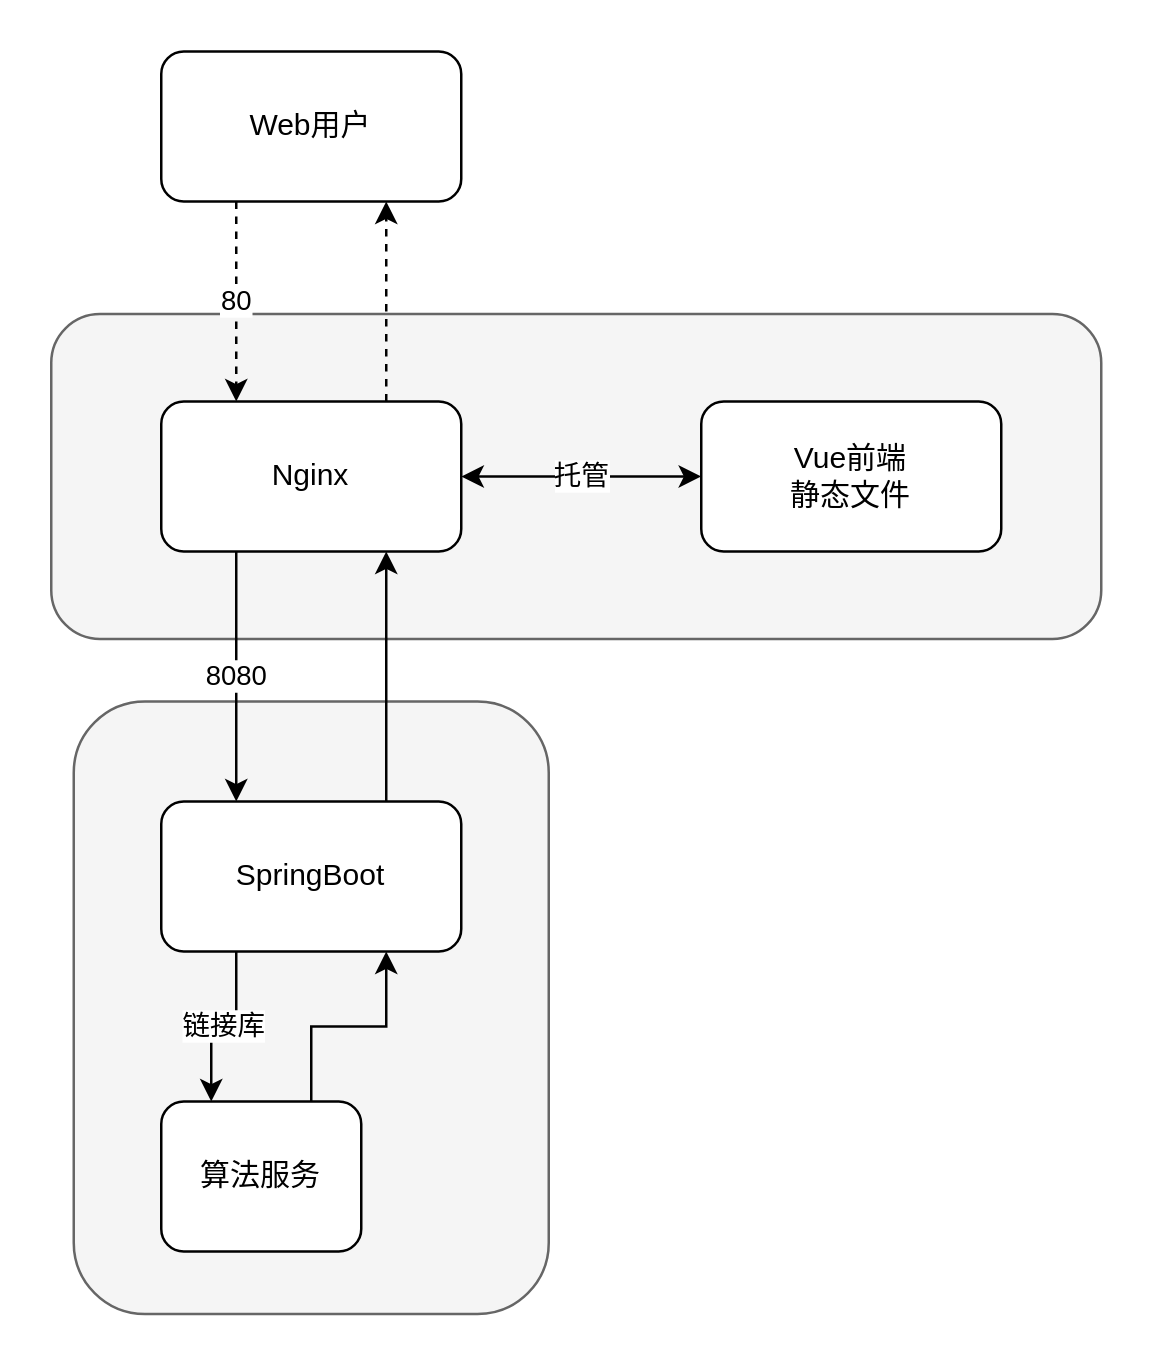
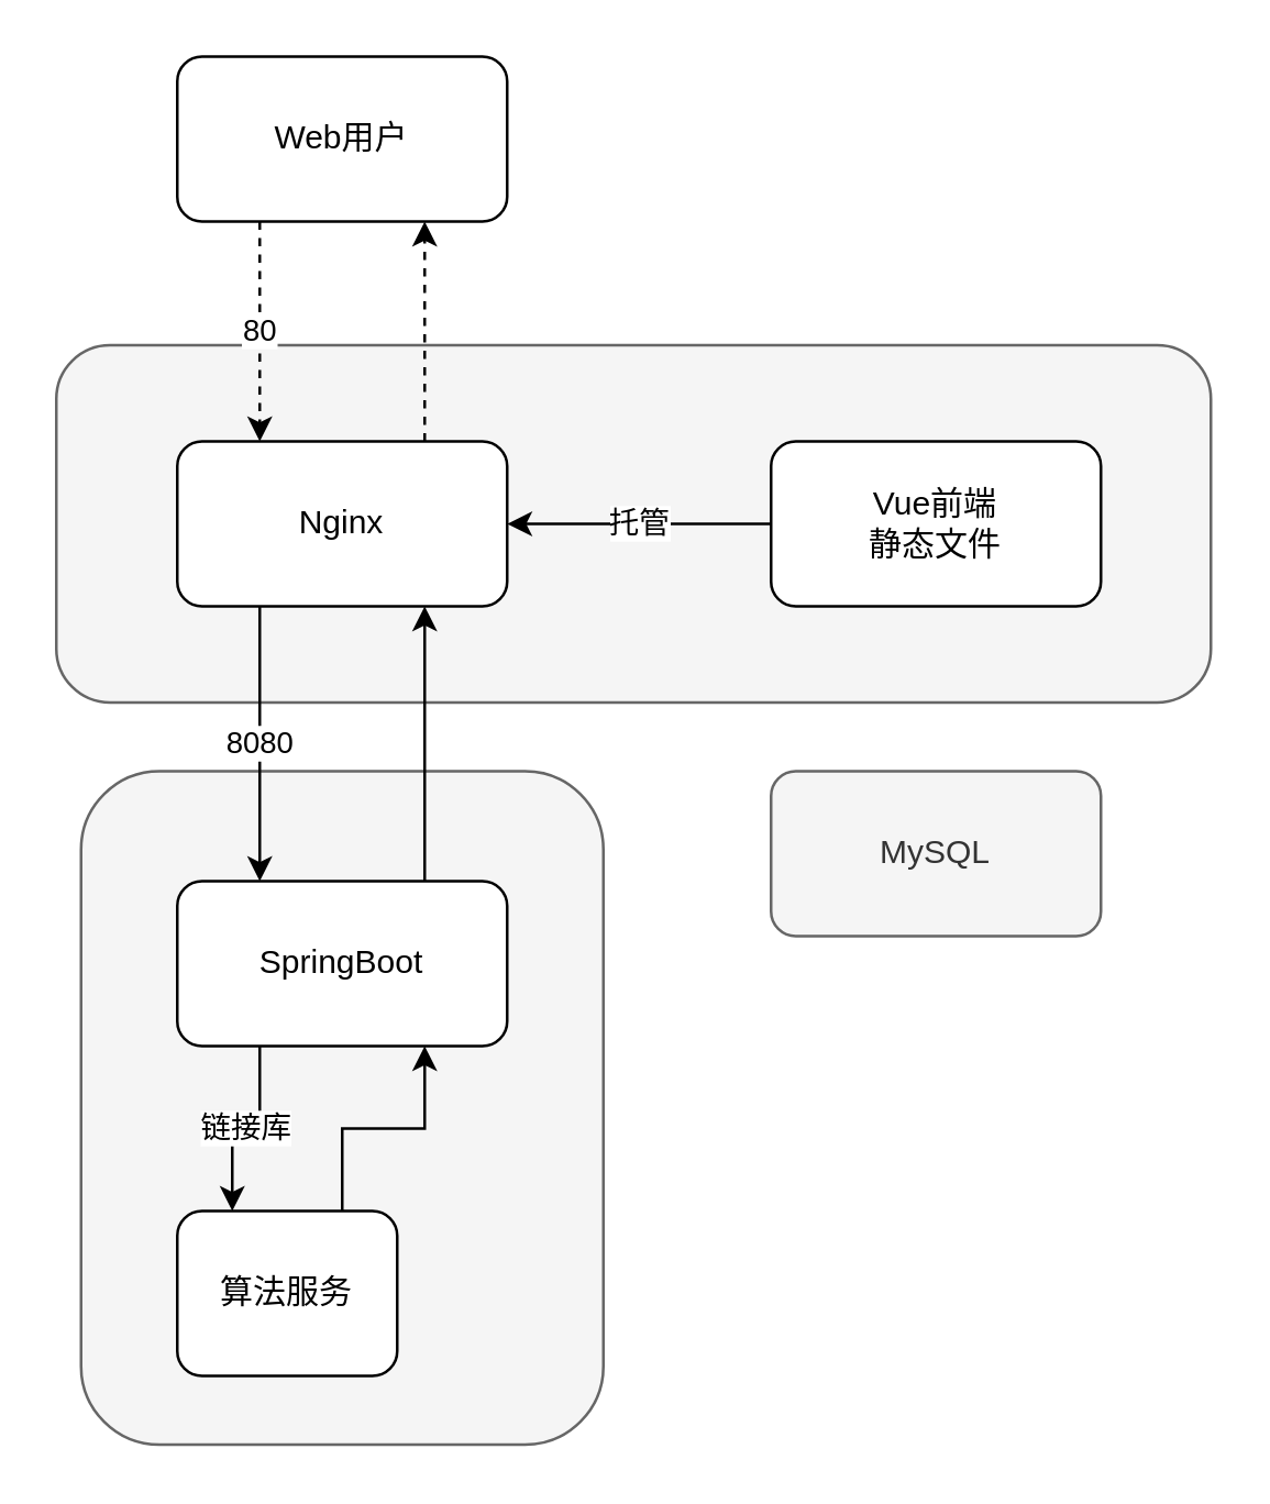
  <mxCell id="0" />
  <mxCell id="1" parent="0" />
  <mxCell id="2" value="" style="rounded=1;whiteSpace=wrap;html=1;fillColor=#f5f5f5;fontColor=#333333;strokeColor=#666666;align=center;labelPosition=center;verticalLabelPosition=middle;verticalAlign=middle;" vertex="1" parent="1"><mxGeometry x="29" y="280" width="190" height="245" as="geometry" /></mxCell>
  <mxCell id="3" value="" style="rounded=1;whiteSpace=wrap;html=1;fillColor=#f5f5f5;fontColor=#333333;strokeColor=#666666;align=center;labelPosition=center;verticalLabelPosition=middle;verticalAlign=middle;" vertex="1" parent="1"><mxGeometry x="20" y="125" width="420" height="130" as="geometry" /></mxCell>
  <mxCell id="4" value="80" style="edgeStyle=orthogonalEdgeStyle;rounded=0;orthogonalLoop=1;jettySize=auto;html=1;exitX=0.25;exitY=1;exitDx=0;exitDy=0;entryX=0.25;entryY=0;entryDx=0;entryDy=0;dashed=1;" edge="1" parent="1" source="5" target="8"><mxGeometry relative="1" as="geometry" /></mxCell>
  <mxCell id="5" value="Web用户" style="rounded=1;whiteSpace=wrap;html=1;" parent="1" vertex="1"><mxGeometry x="64" y="20" width="120" height="60" as="geometry" /></mxCell>
  <mxCell id="6" style="edgeStyle=orthogonalEdgeStyle;rounded=0;orthogonalLoop=1;jettySize=auto;html=1;exitX=0.75;exitY=0;exitDx=0;exitDy=0;entryX=0.75;entryY=1;entryDx=0;entryDy=0;dashed=1;" edge="1" parent="1" source="8" target="5"><mxGeometry relative="1" as="geometry" /></mxCell>
  <mxCell id="7" value="8080" style="edgeStyle=orthogonalEdgeStyle;rounded=0;orthogonalLoop=1;jettySize=auto;html=1;exitX=0.25;exitY=1;exitDx=0;exitDy=0;entryX=0.25;entryY=0;entryDx=0;entryDy=0;" edge="1" parent="1" source="8" target="13"><mxGeometry relative="1" as="geometry" /></mxCell>
  <mxCell id="8" value="Nginx" style="rounded=1;whiteSpace=wrap;html=1;" parent="1" vertex="1"><mxGeometry x="64" y="160" width="120" height="60" as="geometry" /></mxCell>
  <mxCell id="9" value="Vue前端&lt;br&gt;静态文件" style="rounded=1;whiteSpace=wrap;html=1;" parent="1" vertex="1"><mxGeometry x="280" y="160" width="120" height="60" as="geometry" /></mxCell>
- <mxCell id="10" value="托管" style="endArrow=classic;startArrow=classic;html=1;rounded=0;entryX=0;entryY=0.5;entryDx=0;entryDy=0;exitX=1;exitY=0.5;exitDx=0;exitDy=0;" edge="1" parent="1" source="8" target="9"><mxGeometry width="50" height="50" relative="1" as="geometry"><mxPoint x="100" y="240" as="sourcePoint" /><mxPoint x="150" y="190" as="targetPoint" /></mxGeometry></mxCell>
+ <mxCell id="10" value="托管" style="endArrow=none;startArrow=classic;html=1;rounded=0;entryX=0;entryY=0.5;entryDx=0;entryDy=0;exitX=1;exitY=0.5;exitDx=0;exitDy=0;" edge="1" parent="1" source="8" target="9"><mxGeometry width="50" height="50" relative="1" as="geometry"><mxPoint x="100" y="240" as="sourcePoint" /><mxPoint x="150" y="190" as="targetPoint" /></mxGeometry></mxCell>
  <mxCell id="11" style="edgeStyle=orthogonalEdgeStyle;rounded=0;orthogonalLoop=1;jettySize=auto;html=1;exitX=0.75;exitY=0;exitDx=0;exitDy=0;entryX=0.75;entryY=1;entryDx=0;entryDy=0;" edge="1" parent="1" source="13" target="8"><mxGeometry relative="1" as="geometry" /></mxCell>
  <mxCell id="12" value="链接库" style="edgeStyle=orthogonalEdgeStyle;rounded=0;orthogonalLoop=1;jettySize=auto;html=1;exitX=0.25;exitY=1;exitDx=0;exitDy=0;entryX=0.25;entryY=0;entryDx=0;entryDy=0;" edge="1" parent="1" source="13" target="15"><mxGeometry relative="1" as="geometry" /></mxCell>
  <mxCell id="13" value="SpringBoot" style="rounded=1;whiteSpace=wrap;html=1;" vertex="1" parent="1"><mxGeometry x="64" y="320" width="120" height="60" as="geometry" /></mxCell>
  <mxCell id="14" style="edgeStyle=orthogonalEdgeStyle;rounded=0;orthogonalLoop=1;jettySize=auto;html=1;exitX=0.75;exitY=0;exitDx=0;exitDy=0;entryX=0.75;entryY=1;entryDx=0;entryDy=0;" edge="1" parent="1" source="15" target="13"><mxGeometry relative="1" as="geometry" /></mxCell>
  <mxCell id="15" value="算法服务" style="rounded=1;whiteSpace=wrap;html=1;" vertex="1" parent="1"><mxGeometry x="64" y="440" width="80" height="60" as="geometry" /></mxCell>
+ <mxCell id="16" value="MySQL" style="rounded=1;whiteSpace=wrap;html=1;fillColor=#f5f5f5;fontColor=#333333;strokeColor=#666666;" vertex="1" parent="1"><mxGeometry x="280" y="280" width="120" height="60" as="geometry" /></mxCell>
